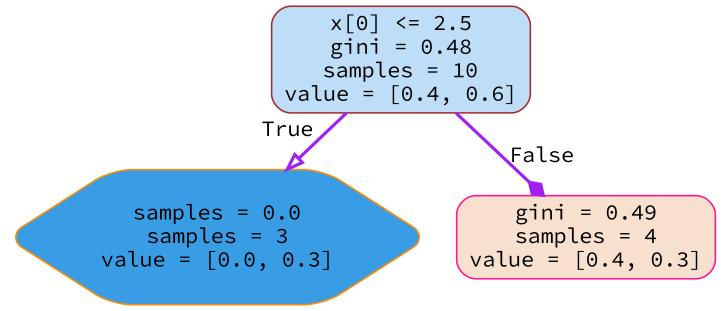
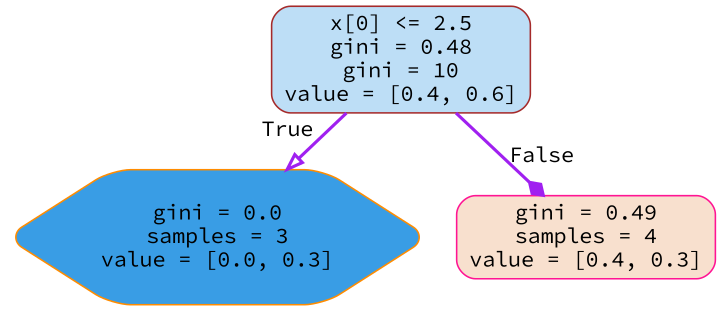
  digraph {
    fontname="Source Code Pro"
    node [fontname="Source Code Pro" shape=box style="filled, rounded"]
    edge [color=purple fontname="Source Code Pro" labeldistance=2.5 style=bold]
-   n1 [color=brown fillcolor="#bddef6" label="x[0] <= 2.5\ngini = 0.48\nsamples = 10\nvalue = [0.4, 0.6]"]
-   n2 [color=darkorange fillcolor="#399de5" label="samples = 0.0\nsamples = 3\nvalue = [0.0, 0.3]" shape=hexagon]
+   n1 [color=brown fillcolor="#bddef6" label="x[0] <= 2.5\ngini = 0.48\ngini = 10\nvalue = [0.4, 0.6]"]
+   n2 [color=darkorange fillcolor="#399de5" label="gini = 0.0\nsamples = 3\nvalue = [0.0, 0.3]" shape=hexagon]
    n3 [color=deeppink fillcolor="#f8e0ce" label="gini = 0.49\nsamples = 4\nvalue = [0.4, 0.3]"]
    n1 -> n2 [arrowhead=onormal headlabel=True labelangle=45]
    n1 -> n3 [arrowhead=diamond headlabel=False labelangle=-45]
  }
